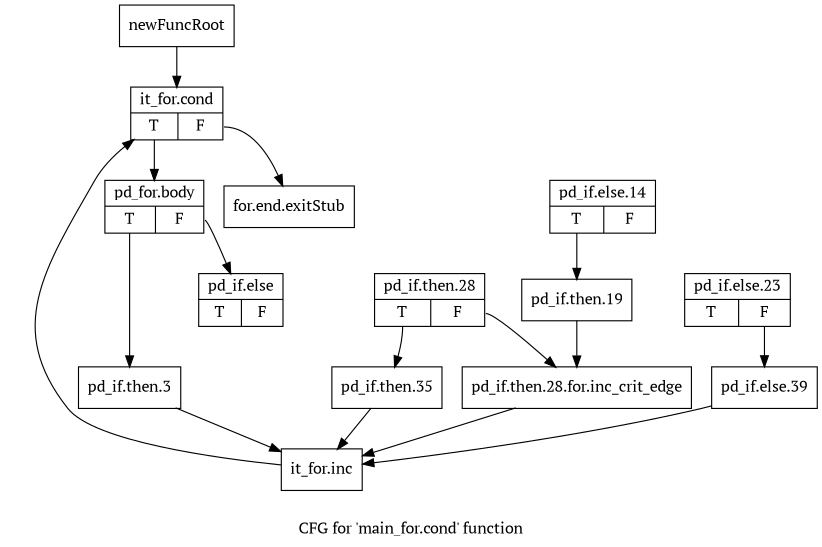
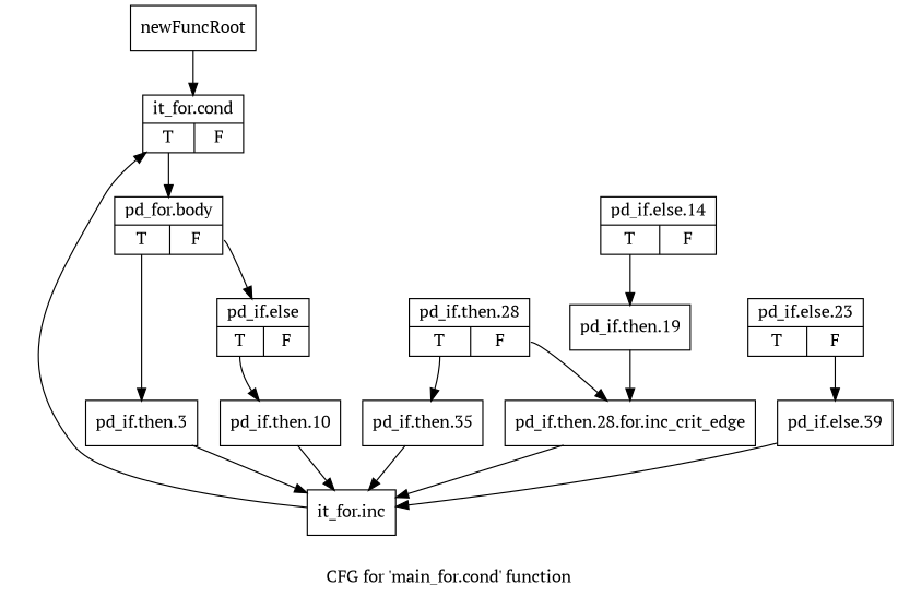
  digraph {
    fontname="PT Serif"
    label="CFG for 'main_for.cond' function"
    node [fontname="PT Serif" shape=record]
    edge [fontname="PT Serif"]
    n1 [label="{newFuncRoot}"]
    n2 [label="{it_for.cond|{<s0>T|<s1>F}}"]
-   n3 [label="{for.end.exitStub}"]
    n4 [label="{pd_for.body|{<s0>T|<s1>F}}"]
    n5 [label="{pd_if.then.3}"]
    n6 [label="{pd_if.else|{<s0>T|<s1>F}}"]
    n7 [label="{it_for.inc}"]
+   n8 [label="{pd_if.then.10}"]
    n9 [label="{pd_if.else.14|{<s0>T|<s1>F}}"]
    n10 [label="{pd_if.then.19}"]
    n11 [label="{pd_if.then.28.for.inc_crit_edge}"]
    n12 [label="{pd_if.else.23|{<s0>T|<s1>F}}"]
    n13 [label="{pd_if.else.39}"]
    n14 [label="{pd_if.then.28|{<s0>T|<s1>F}}"]
    n15 [label="{pd_if.then.35}"]
    n1 -> n2
-   n2 -> n3 [tailport=s1]
    n2 -> n4 [tailport=s0]
    n4 -> n5 [tailport=s0]
    n4 -> n6 [tailport=s1]
    n5 -> n7
+   n6 -> n8 [tailport=s0]
    n7 -> n2
+   n8 -> n7
    n9 -> n10 [tailport=s0]
    n10 -> n11
    n11 -> n7
    n12 -> n13 [tailport=s1]
    n13 -> n7
    n14 -> n11 [tailport=s1]
    n14 -> n15 [tailport=s0]
    n15 -> n7
  }
